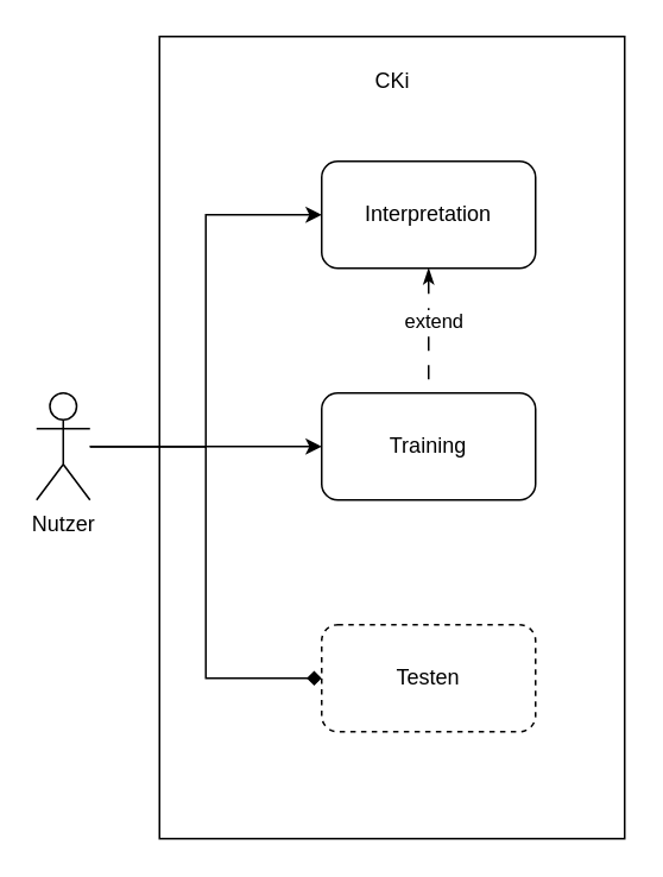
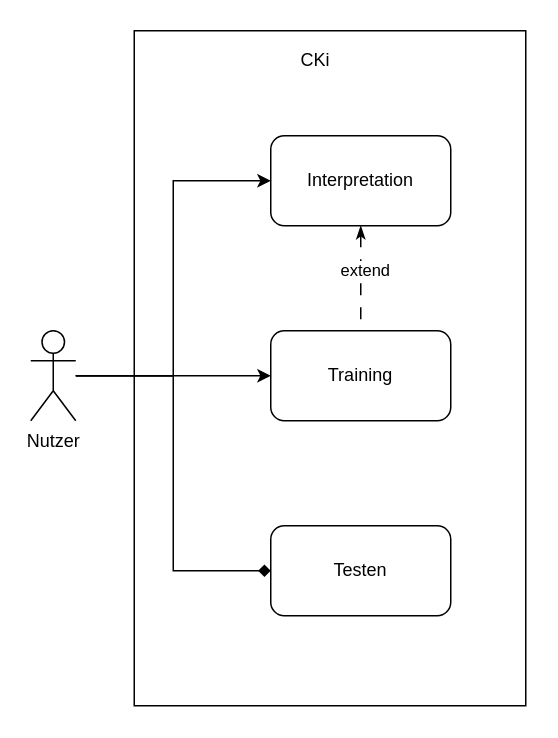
  <mxCell id="0" />
  <mxCell id="1" parent="0" />
  <mxCell id="2" value="" style="rounded=0;whiteSpace=wrap;html=1;" vertex="1" parent="1"><mxGeometry x="89" y="20" width="261" height="450" as="geometry" /></mxCell>
  <mxCell id="3" style="edgeStyle=orthogonalEdgeStyle;rounded=0;orthogonalLoop=1;jettySize=auto;html=1;entryX=0;entryY=0.5;entryDx=0;entryDy=0;" edge="1" parent="1" source="6" target="7"><mxGeometry relative="1" as="geometry"><mxPoint x="60" y="230" as="sourcePoint" /></mxGeometry></mxCell>
  <mxCell id="4" style="edgeStyle=orthogonalEdgeStyle;rounded=0;orthogonalLoop=1;jettySize=auto;html=1;" edge="1" parent="1" source="6" target="8"><mxGeometry relative="1" as="geometry" /></mxCell>
  <mxCell id="5" style="edgeStyle=orthogonalEdgeStyle;rounded=0;orthogonalLoop=1;jettySize=auto;html=1;entryX=0;entryY=0.5;entryDx=0;entryDy=0;endArrow=diamond;" edge="1" parent="1" source="6" target="9"><mxGeometry relative="1" as="geometry" /></mxCell>
  <mxCell id="6" value="Nutzer" style="shape=umlActor;verticalLabelPosition=bottom;verticalAlign=top;html=1;outlineConnect=0;" vertex="1" parent="1"><mxGeometry x="20" y="220" width="30" height="60" as="geometry" /></mxCell>
  <mxCell id="7" value="Interpretation" style="rounded=1;whiteSpace=wrap;html=1;" vertex="1" parent="1"><mxGeometry x="180" y="90" width="120" height="60" as="geometry" /></mxCell>
  <mxCell id="8" value="Training" style="rounded=1;whiteSpace=wrap;html=1;" vertex="1" parent="1"><mxGeometry x="180" y="220" width="120" height="60" as="geometry" /></mxCell>
- <mxCell id="9" value="Testen" style="rounded=1;whiteSpace=wrap;html=1;dashed=1;" vertex="1" parent="1"><mxGeometry x="180" y="350" width="120" height="60" as="geometry" /></mxCell>
+ <mxCell id="9" value="Testen" style="rounded=1;whiteSpace=wrap;html=1;" vertex="1" parent="1"><mxGeometry x="180" y="350" width="120" height="60" as="geometry" /></mxCell>
  <mxCell id="10" style="edgeStyle=orthogonalEdgeStyle;rounded=0;orthogonalLoop=1;jettySize=auto;html=1;entryX=0.5;entryY=0;entryDx=0;entryDy=0;dashed=1;dashPattern=8 8;startArrow=classicThin;startFill=1;endArrow=none;endFill=0;exitX=0.5;exitY=1;exitDx=0;exitDy=0;" edge="1" parent="1" source="7" target="8"><mxGeometry relative="1" as="geometry"><mxPoint x="340" y="310" as="sourcePoint" /><mxPoint x="345.5" y="130" as="targetPoint" /></mxGeometry></mxCell>
  <mxCell id="11" value="extend" style="edgeLabel;html=1;align=center;verticalAlign=middle;resizable=0;points=[];" vertex="1" connectable="0" parent="10"><mxGeometry x="-0.171" y="2" relative="1" as="geometry"><mxPoint as="offset" /></mxGeometry></mxCell>
- <mxCell id="12" value="CKi" style="text;html=1;strokeColor=none;fillColor=none;align=center;verticalAlign=middle;whiteSpace=wrap;rounded=0;" vertex="1" parent="1"><mxGeometry x="190" y="30" width="60" height="30" as="geometry" /></mxCell>
+ <mxCell id="12" value="CKi" style="text;html=1;strokeColor=none;fillColor=none;align=center;verticalAlign=middle;whiteSpace=wrap;rounded=0;" vertex="1" parent="1"><mxGeometry x="180" y="25" width="60" height="30" as="geometry" /></mxCell>
